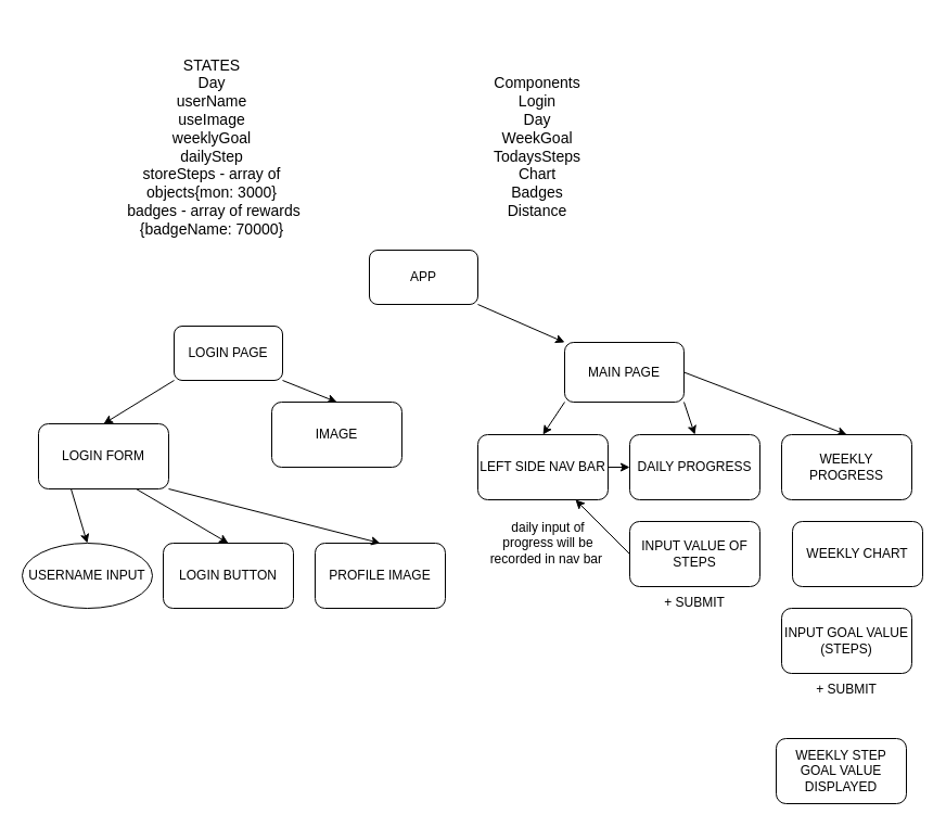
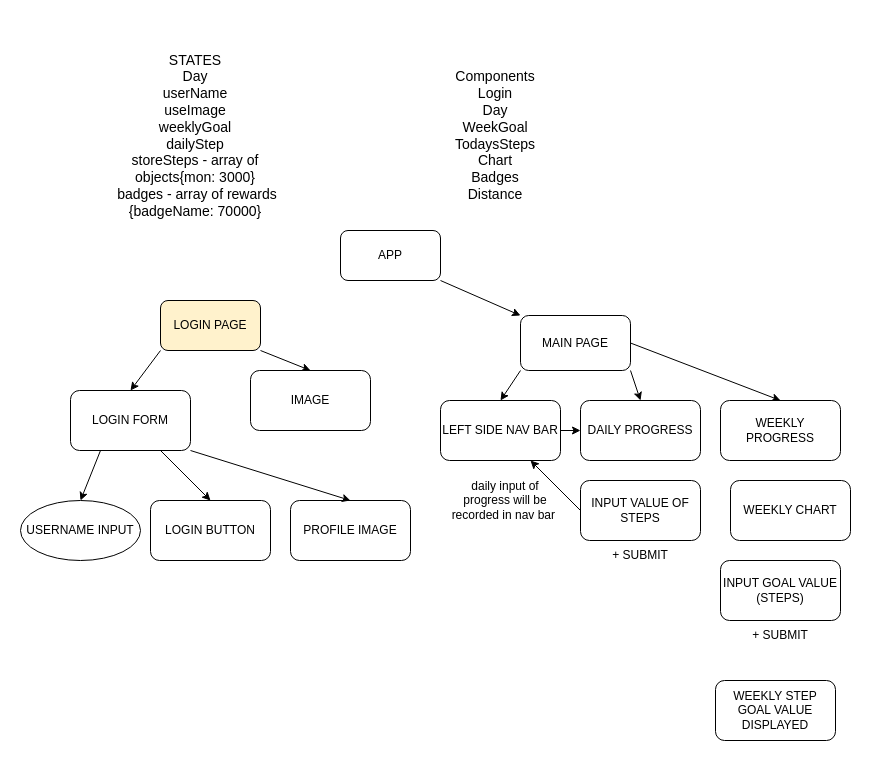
  <mxCell id="0" />
  <mxCell id="1" parent="0" />
  <mxCell id="2" value="&lt;font style=&quot;font-size: 14px;&quot;&gt;STATES&lt;br&gt;Day&lt;br&gt;userName&lt;br&gt;useImage&lt;br&gt;weeklyGoal&lt;br&gt;dailyStep&lt;br&gt;storeSteps - array of objects{mon: 3000}&lt;br&gt;&amp;nbsp;badges - array of rewards {badgeName: 70000}&lt;/font&gt;" style="text;html=1;strokeColor=none;fillColor=none;align=center;verticalAlign=middle;whiteSpace=wrap;rounded=0;" parent="1" vertex="1"><mxGeometry x="90" y="20" width="210" height="230" as="geometry" /></mxCell>
  <mxCell id="3" value="Components&lt;br&gt;Login&lt;br&gt;Day&lt;br&gt;WeekGoal&lt;br&gt;TodaysSteps&lt;br&gt;Chart&lt;br&gt;Badges&lt;br&gt;Distance" style="text;html=1;strokeColor=none;fillColor=none;align=center;verticalAlign=middle;whiteSpace=wrap;rounded=0;fontSize=14;" parent="1" vertex="1"><mxGeometry x="390" y="20" width="210" height="230" as="geometry" /></mxCell>
  <mxCell id="4" style="edgeStyle=none;html=1;exitX=1;exitY=1;exitDx=0;exitDy=0;entryX=0;entryY=0;entryDx=0;entryDy=0;" parent="1" source="5" target="15" edge="1"><mxGeometry relative="1" as="geometry" /></mxCell>
  <mxCell id="5" value="APP" style="rounded=1;whiteSpace=wrap;html=1;" parent="1" vertex="1"><mxGeometry x="340" y="230" width="100" height="50" as="geometry" /></mxCell>
  <mxCell id="6" style="edgeStyle=none;html=1;exitX=0;exitY=1;exitDx=0;exitDy=0;entryX=0.5;entryY=0;entryDx=0;entryDy=0;" parent="1" source="8" target="19" edge="1"><mxGeometry relative="1" as="geometry" /></mxCell>
  <mxCell id="7" style="edgeStyle=none;html=1;exitX=1;exitY=1;exitDx=0;exitDy=0;entryX=0.5;entryY=0;entryDx=0;entryDy=0;" parent="1" source="8" target="20" edge="1"><mxGeometry relative="1" as="geometry" /></mxCell>
- <mxCell id="8" value="LOGIN PAGE" style="rounded=1;whiteSpace=wrap;html=1;" parent="1" vertex="1"><mxGeometry x="160" y="300" width="100" height="50" as="geometry" /></mxCell>
+ <mxCell id="8" value="LOGIN PAGE" style="rounded=1;whiteSpace=wrap;html=1;fillColor=#fff2cc;" parent="1" vertex="1"><mxGeometry x="160" y="300" width="100" height="50" as="geometry" /></mxCell>
  <mxCell id="9" value="USERNAME INPUT" style="ellipse;whiteSpace=wrap;html=1;" parent="1" vertex="1"><mxGeometry x="20" y="500" width="120" height="60" as="geometry" /></mxCell>
  <mxCell id="10" value="LOGIN BUTTON" style="rounded=1;whiteSpace=wrap;html=1;" parent="1" vertex="1"><mxGeometry x="150" y="500" width="120" height="60" as="geometry" /></mxCell>
  <mxCell id="11" value="PROFILE IMAGE" style="rounded=1;whiteSpace=wrap;html=1;" parent="1" vertex="1"><mxGeometry x="290" y="500" width="120" height="60" as="geometry" /></mxCell>
  <mxCell id="12" style="edgeStyle=none;html=1;exitX=0;exitY=1;exitDx=0;exitDy=0;entryX=0.5;entryY=0;entryDx=0;entryDy=0;" parent="1" source="15" target="22" edge="1"><mxGeometry relative="1" as="geometry" /></mxCell>
  <mxCell id="13" style="edgeStyle=none;html=1;exitX=1;exitY=1;exitDx=0;exitDy=0;entryX=0.5;entryY=0;entryDx=0;entryDy=0;" parent="1" source="15" target="24" edge="1"><mxGeometry relative="1" as="geometry" /></mxCell>
  <mxCell id="14" style="edgeStyle=none;html=1;exitX=1;exitY=0.5;exitDx=0;exitDy=0;entryX=0.5;entryY=0;entryDx=0;entryDy=0;" edge="1" parent="1" source="15" target="23"><mxGeometry relative="1" as="geometry" /></mxCell>
  <mxCell id="15" value="MAIN PAGE" style="rounded=1;whiteSpace=wrap;html=1;" parent="1" vertex="1"><mxGeometry x="520" y="315" width="110" height="55" as="geometry" /></mxCell>
  <mxCell id="16" style="edgeStyle=none;html=1;exitX=0.25;exitY=1;exitDx=0;exitDy=0;entryX=0.5;entryY=0;entryDx=0;entryDy=0;" parent="1" source="19" target="9" edge="1"><mxGeometry relative="1" as="geometry" /></mxCell>
  <mxCell id="17" style="edgeStyle=none;html=1;exitX=0.75;exitY=1;exitDx=0;exitDy=0;entryX=0.5;entryY=0;entryDx=0;entryDy=0;" parent="1" source="19" target="10" edge="1"><mxGeometry relative="1" as="geometry" /></mxCell>
  <mxCell id="18" style="edgeStyle=none;html=1;exitX=1;exitY=1;exitDx=0;exitDy=0;entryX=0.5;entryY=0;entryDx=0;entryDy=0;" parent="1" source="19" target="11" edge="1"><mxGeometry relative="1" as="geometry" /></mxCell>
- <mxCell id="19" value="LOGIN FORM" style="rounded=1;whiteSpace=wrap;html=1;" parent="1" vertex="1"><mxGeometry x="35" y="390" width="120" height="60" as="geometry" /></mxCell>
+ <mxCell id="19" value="LOGIN FORM" style="rounded=1;whiteSpace=wrap;html=1;" parent="1" vertex="1"><mxGeometry x="70" y="390" width="120" height="60" as="geometry" /></mxCell>
  <mxCell id="20" value="IMAGE" style="rounded=1;whiteSpace=wrap;html=1;" parent="1" vertex="1"><mxGeometry x="250" y="370" width="120" height="60" as="geometry" /></mxCell>
  <mxCell id="21" style="edgeStyle=none;html=1;exitX=1;exitY=0.5;exitDx=0;exitDy=0;entryX=0;entryY=0.5;entryDx=0;entryDy=0;" parent="1" source="22" target="24" edge="1"><mxGeometry relative="1" as="geometry" /></mxCell>
  <mxCell id="22" value="LEFT SIDE NAV BAR" style="rounded=1;whiteSpace=wrap;html=1;" parent="1" vertex="1"><mxGeometry x="440" y="400" width="120" height="60" as="geometry" /></mxCell>
  <mxCell id="23" value="WEEKLY PROGRESS" style="rounded=1;whiteSpace=wrap;html=1;" parent="1" vertex="1"><mxGeometry x="720" y="400" width="120" height="60" as="geometry" /></mxCell>
  <mxCell id="24" value="DAILY PROGRESS" style="rounded=1;whiteSpace=wrap;html=1;" parent="1" vertex="1"><mxGeometry x="580" y="400" width="120" height="60" as="geometry" /></mxCell>
  <mxCell id="25" value="WEEKLY CHART" style="rounded=1;whiteSpace=wrap;html=1;" parent="1" vertex="1"><mxGeometry x="730" y="480" width="120" height="60" as="geometry" /></mxCell>
  <mxCell id="26" style="edgeStyle=none;html=1;exitX=0;exitY=0.5;exitDx=0;exitDy=0;entryX=0.75;entryY=1;entryDx=0;entryDy=0;" parent="1" source="27" target="22" edge="1"><mxGeometry relative="1" as="geometry" /></mxCell>
  <mxCell id="27" value="INPUT VALUE OF STEPS" style="rounded=1;whiteSpace=wrap;html=1;" parent="1" vertex="1"><mxGeometry x="580" y="480" width="120" height="60" as="geometry" /></mxCell>
  <mxCell id="28" value="WEEKLY STEP GOAL VALUE DISPLAYED" style="rounded=1;whiteSpace=wrap;html=1;" parent="1" vertex="1"><mxGeometry x="715" y="680" width="120" height="60" as="geometry" /></mxCell>
  <mxCell id="29" value="INPUT GOAL VALUE (STEPS)" style="rounded=1;whiteSpace=wrap;html=1;" parent="1" vertex="1"><mxGeometry x="720" y="560" width="120" height="60" as="geometry" /></mxCell>
  <mxCell id="30" value="+ SUBMIT" style="text;strokeColor=none;align=center;fillColor=none;html=1;verticalAlign=middle;whiteSpace=wrap;rounded=0;" parent="1" vertex="1"><mxGeometry x="750" y="620" width="60" height="30" as="geometry" /></mxCell>
  <mxCell id="31" value="+ SUBMIT" style="text;strokeColor=none;align=center;fillColor=none;html=1;verticalAlign=middle;whiteSpace=wrap;rounded=0;" parent="1" vertex="1"><mxGeometry x="610" y="540" width="60" height="30" as="geometry" /></mxCell>
  <mxCell id="32" value="daily input of progress will be recorded in nav bar&amp;nbsp;" style="text;strokeColor=none;align=center;fillColor=none;html=1;verticalAlign=middle;whiteSpace=wrap;rounded=0;" parent="1" vertex="1"><mxGeometry x="450" y="460" width="110" height="80" as="geometry" /></mxCell>
